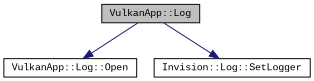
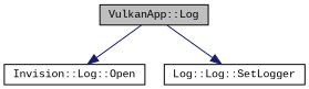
  digraph {
    fontname="Liberation Mono"
    rankdir=TB
    node [color=black fillcolor=white fontname="Liberation Mono" fontsize=10 shape=record style=filled]
    edge [color=midnightblue fontname="Liberation Mono" fontsize=10 labelfontname=Helvetica labelfontsize=10 style=solid]
    n1 [fillcolor=grey75 fontcolor=black height=0.2 label="VulkanApp::Log" width=0.4]
-   n2 [height=0.2 label="VulkanApp::Log::Open" width=0.4]
-   n3 [height=0.2 label="Invision::Log::SetLogger" width=0.4]
+   n2 [height=0.2 label="Invision::Log::Open" width=0.4]
+   n3 [height=0.2 label="Log::Log::SetLogger" width=0.4]
    n1 -> n2
    n1 -> n3
  }
